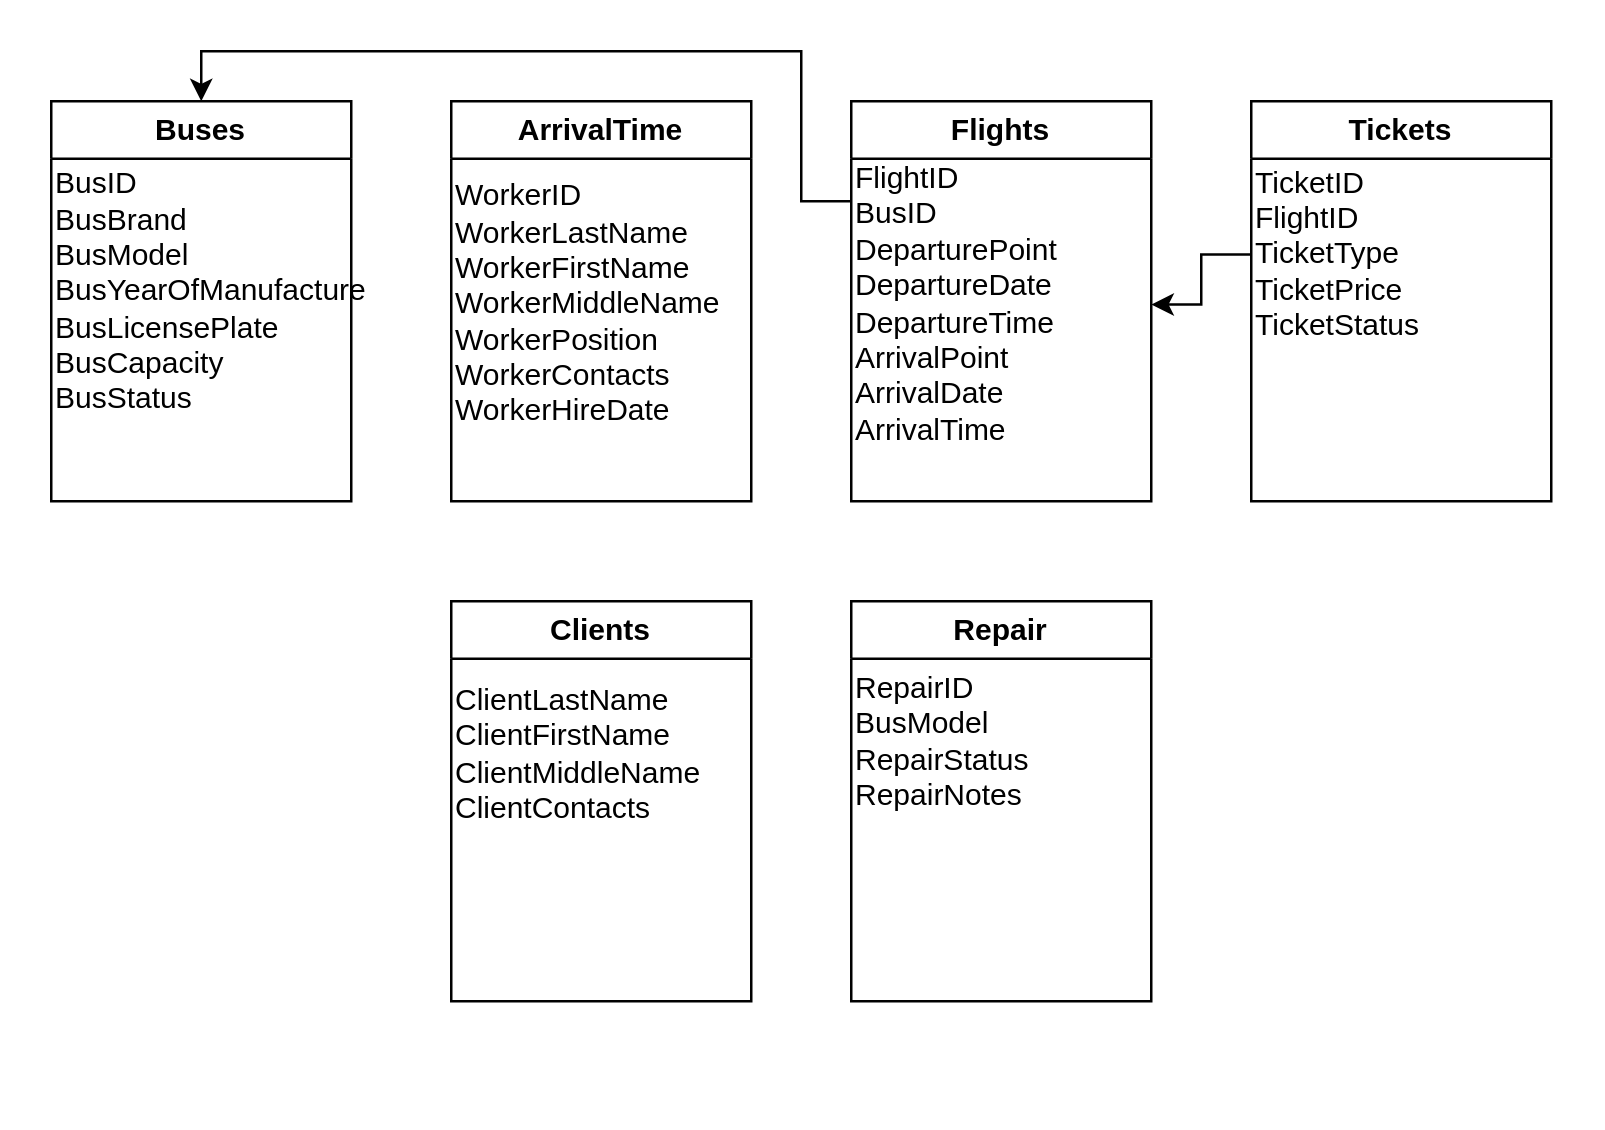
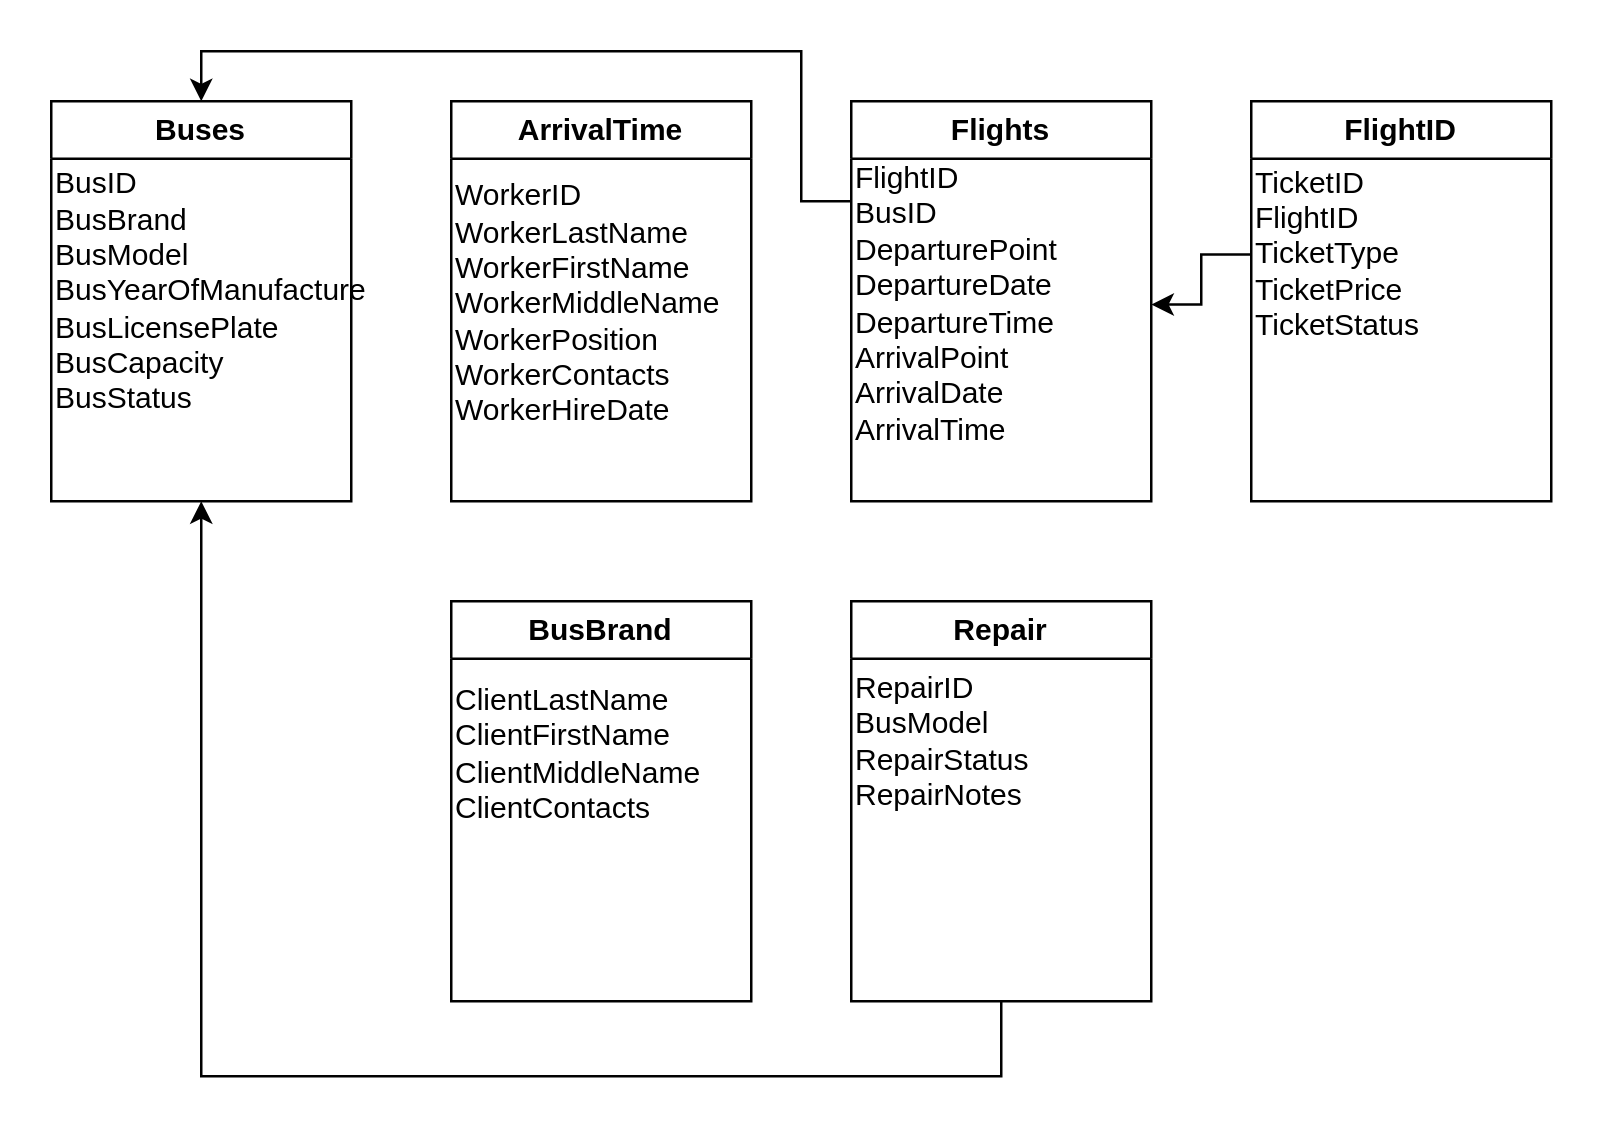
  <mxCell id="0" />
  <mxCell id="1" parent="0" />
  <mxCell id="2" value="Buses" style="swimlane;whiteSpace=wrap;html=1;" parent="1" vertex="1"><mxGeometry x="20" y="40" width="120" height="160" as="geometry" /></mxCell>
  <mxCell id="3" value="BusID&lt;br&gt;BusBrand&lt;br&gt;BusModel&lt;br&gt;BusYearOfManufacture&lt;br&gt;BusLicensePlate&lt;br&gt;&lt;div&gt;BusCapacity&lt;br&gt;BusStatus&lt;/div&gt;" style="text;html=1;align=left;verticalAlign=middle;whiteSpace=wrap;rounded=0;" parent="2" vertex="1"><mxGeometry y="22.5" width="120" height="107.5" as="geometry" /></mxCell>
  <mxCell id="4" value="ArrivalTime" style="swimlane;whiteSpace=wrap;html=1;" parent="1" vertex="1"><mxGeometry x="180" y="40" width="120" height="160" as="geometry" /></mxCell>
  <mxCell id="5" value="WorkerID&lt;br&gt;WorkerLastName&lt;br&gt;WorkerFirstName&lt;br&gt;WorkerMiddleName&lt;br&gt;WorkerPosition&lt;br&gt;WorkerContacts&lt;div&gt;WorkerHireDate&lt;/div&gt;" style="text;html=1;align=left;verticalAlign=middle;whiteSpace=wrap;rounded=0;" parent="4" vertex="1"><mxGeometry y="22.5" width="120" height="117.5" as="geometry" /></mxCell>
  <mxCell id="6" value="Flights" style="swimlane;whiteSpace=wrap;html=1;" parent="1" vertex="1"><mxGeometry x="340" y="40" width="120" height="160" as="geometry" /></mxCell>
  <mxCell id="7" value="FlightID&lt;br&gt;BusID&lt;br&gt;&lt;div&gt;DeparturePoint&lt;br&gt;DepartureDate&lt;br&gt;DepartureTime&lt;br&gt;ArrivalPoint&lt;br&gt;ArrivalDate&lt;br&gt;ArrivalTime&lt;/div&gt;" style="text;html=1;align=left;verticalAlign=middle;whiteSpace=wrap;rounded=0;" parent="6" vertex="1"><mxGeometry y="22.5" width="120" height="117.5" as="geometry" /></mxCell>
- <mxCell id="8" value="Tickets" style="swimlane;whiteSpace=wrap;html=1;" parent="1" vertex="1"><mxGeometry x="500" y="40" width="120" height="160" as="geometry" /></mxCell>
+ <mxCell id="8" value="FlightID" style="swimlane;whiteSpace=wrap;html=1;" parent="1" vertex="1"><mxGeometry x="500" y="40" width="120" height="160" as="geometry" /></mxCell>
  <mxCell id="9" value="TicketID&lt;div&gt;FlightID&lt;br&gt;TicketType&lt;br&gt;TicketPrice&lt;br&gt;TicketStatus&lt;/div&gt;" style="text;html=1;align=left;verticalAlign=middle;whiteSpace=wrap;rounded=0;" parent="8" vertex="1"><mxGeometry y="22.5" width="120" height="77.5" as="geometry" /></mxCell>
- <mxCell id="10" value="Clients" style="swimlane;whiteSpace=wrap;html=1;" parent="1" vertex="1"><mxGeometry x="180" y="240" width="120" height="160" as="geometry" /></mxCell>
+ <mxCell id="10" value="BusBrand" style="swimlane;whiteSpace=wrap;html=1;" parent="1" vertex="1"><mxGeometry x="180" y="240" width="120" height="160" as="geometry" /></mxCell>
  <mxCell id="11" value="ClientLastName&lt;br&gt;ClientFirstName&lt;br&gt;ClientMiddleName&lt;br&gt;ClientContacts" style="text;html=1;align=left;verticalAlign=middle;whiteSpace=wrap;rounded=0;" parent="10" vertex="1"><mxGeometry y="22.5" width="120" height="77.5" as="geometry" /></mxCell>
+ <mxCell id="12" style="edgeStyle=orthogonalEdgeStyle;rounded=0;orthogonalLoop=1;jettySize=auto;html=1;entryX=0.5;entryY=1;entryDx=0;entryDy=0;" parent="1" source="13" target="2" edge="1"><mxGeometry relative="1" as="geometry"><Array as="points"><mxPoint x="400" y="430" /><mxPoint x="80" y="430" /></Array></mxGeometry></mxCell>
  <mxCell id="13" value="Repair" style="swimlane;whiteSpace=wrap;html=1;" parent="1" vertex="1"><mxGeometry x="340" y="240" width="120" height="160" as="geometry" /></mxCell>
  <mxCell id="14" value="RepairID&lt;div&gt;BusModel&lt;br&gt;RepairStatus&lt;br&gt;RepairNotes&lt;/div&gt;" style="text;html=1;align=left;verticalAlign=middle;whiteSpace=wrap;rounded=0;" parent="13" vertex="1"><mxGeometry y="22.5" width="120" height="67.5" as="geometry" /></mxCell>
  <mxCell id="15" style="edgeStyle=orthogonalEdgeStyle;rounded=0;orthogonalLoop=1;jettySize=auto;html=1;" parent="1" source="9" target="7" edge="1"><mxGeometry relative="1" as="geometry" /></mxCell>
  <mxCell id="16" style="edgeStyle=orthogonalEdgeStyle;rounded=0;orthogonalLoop=1;jettySize=auto;html=1;entryX=0.5;entryY=0;entryDx=0;entryDy=0;" edge="1" parent="1" target="2"><mxGeometry relative="1" as="geometry"><mxPoint x="340" y="80" as="sourcePoint" /><Array as="points"><mxPoint x="340" y="80" /><mxPoint x="320" y="80" /><mxPoint x="320" y="20" /><mxPoint x="80" y="20" /></Array></mxGeometry></mxCell>
